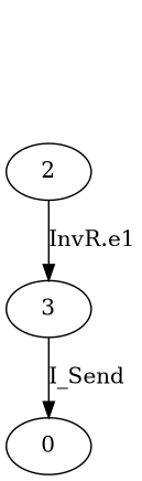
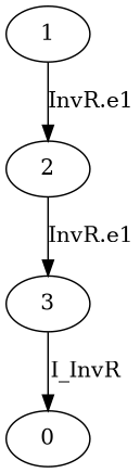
  digraph {
+   1
    2
    3
    0
+   1 -> 2 [label="InvR.e1"]
    2 -> 3 [label="InvR.e1"]
-   3 -> 0 [label=I_Send]
+   3 -> 0 [label=I_InvR]
  }
